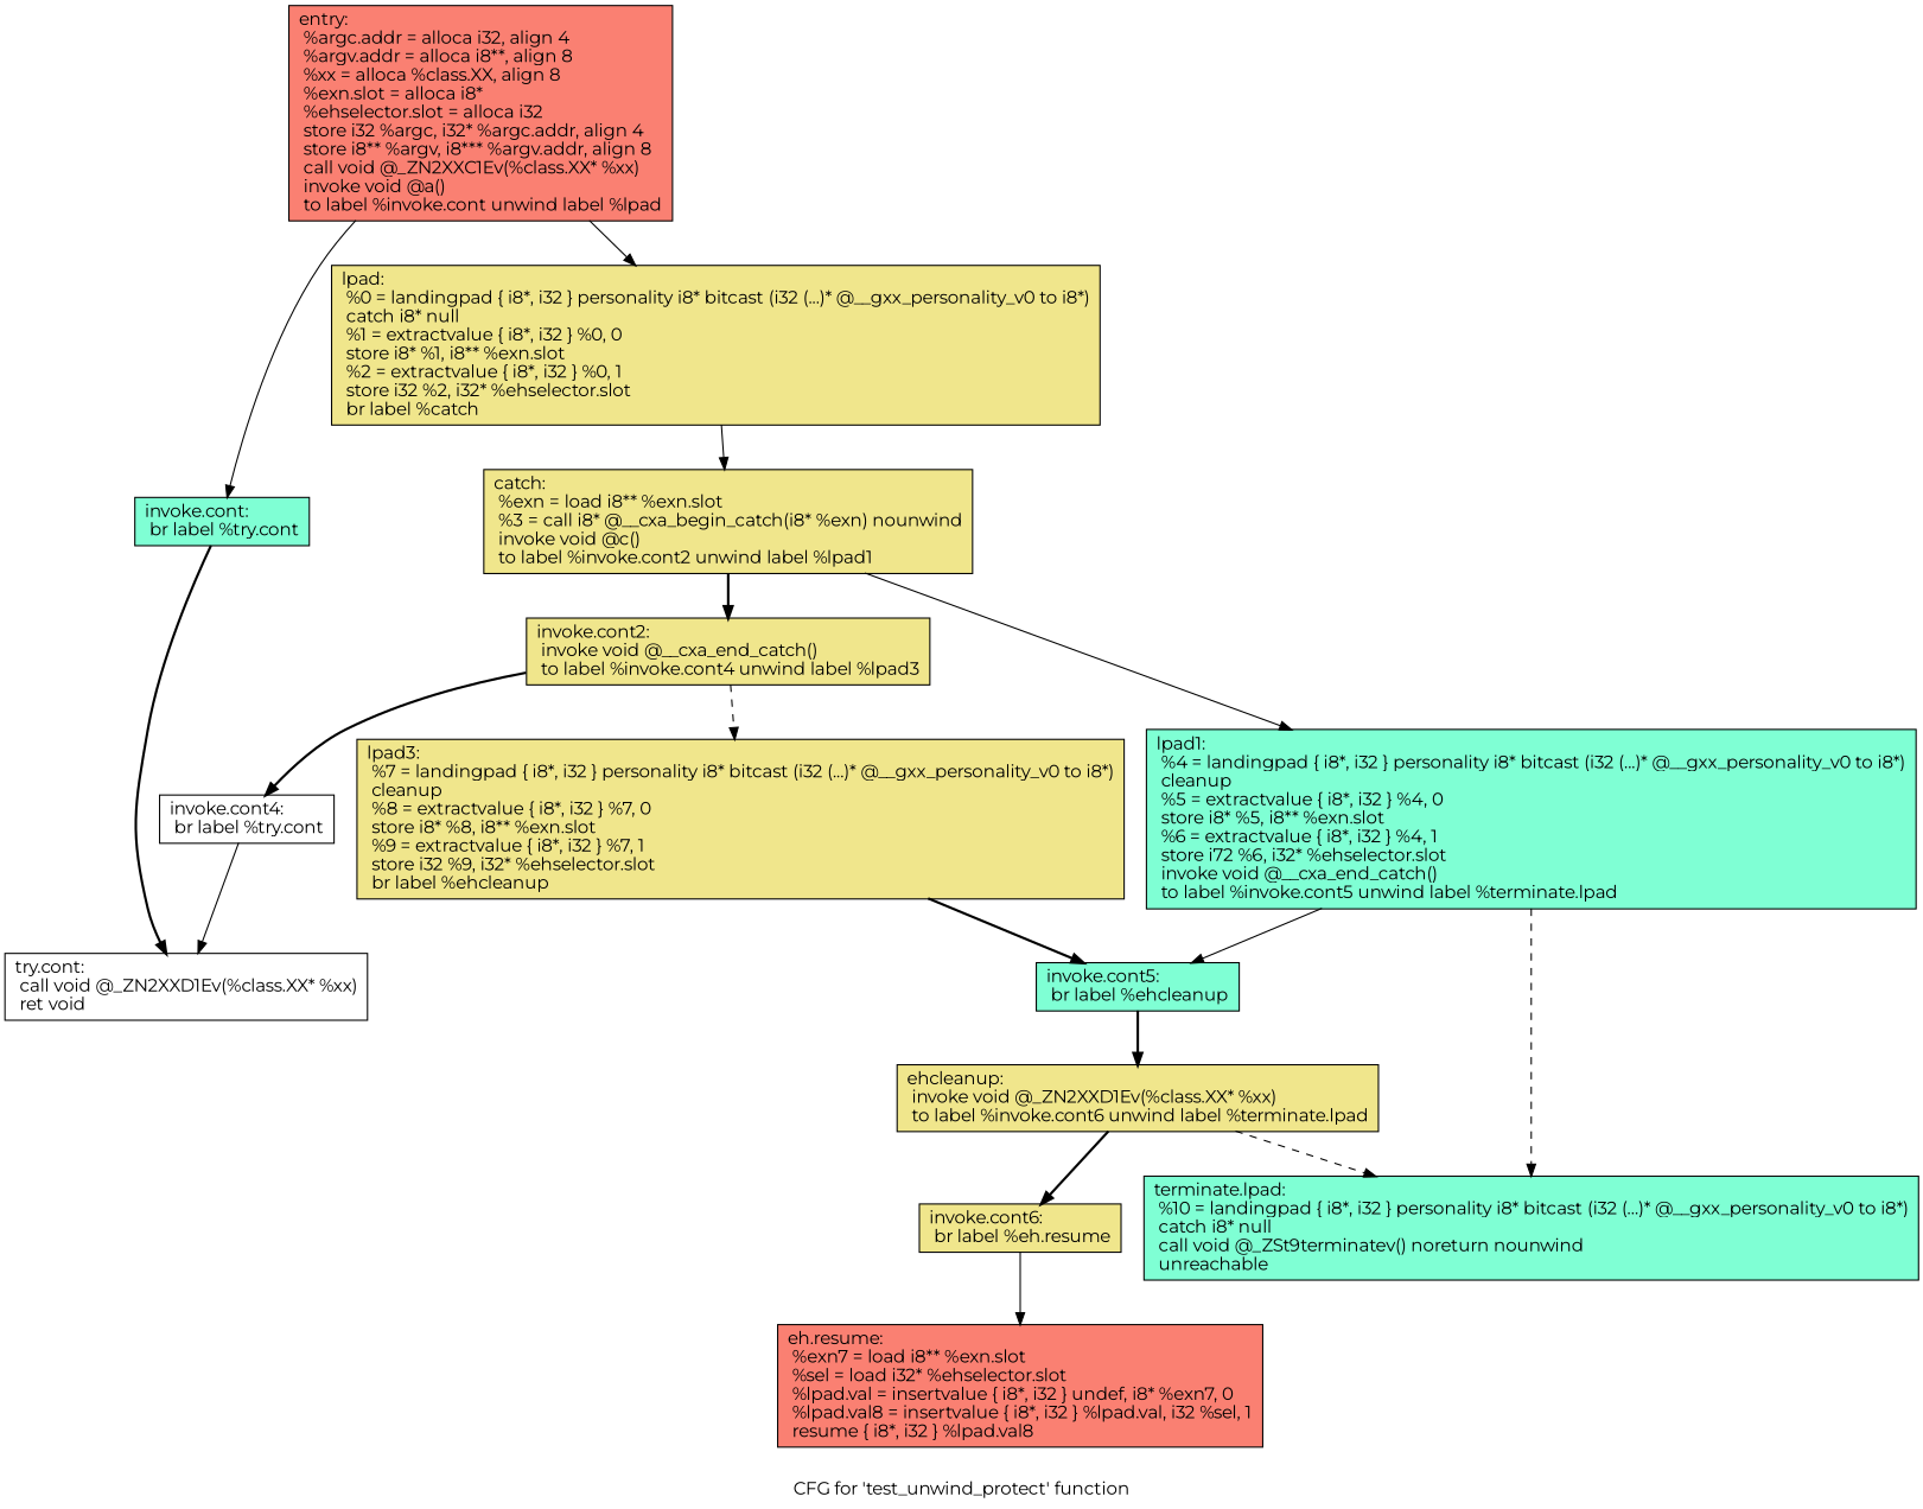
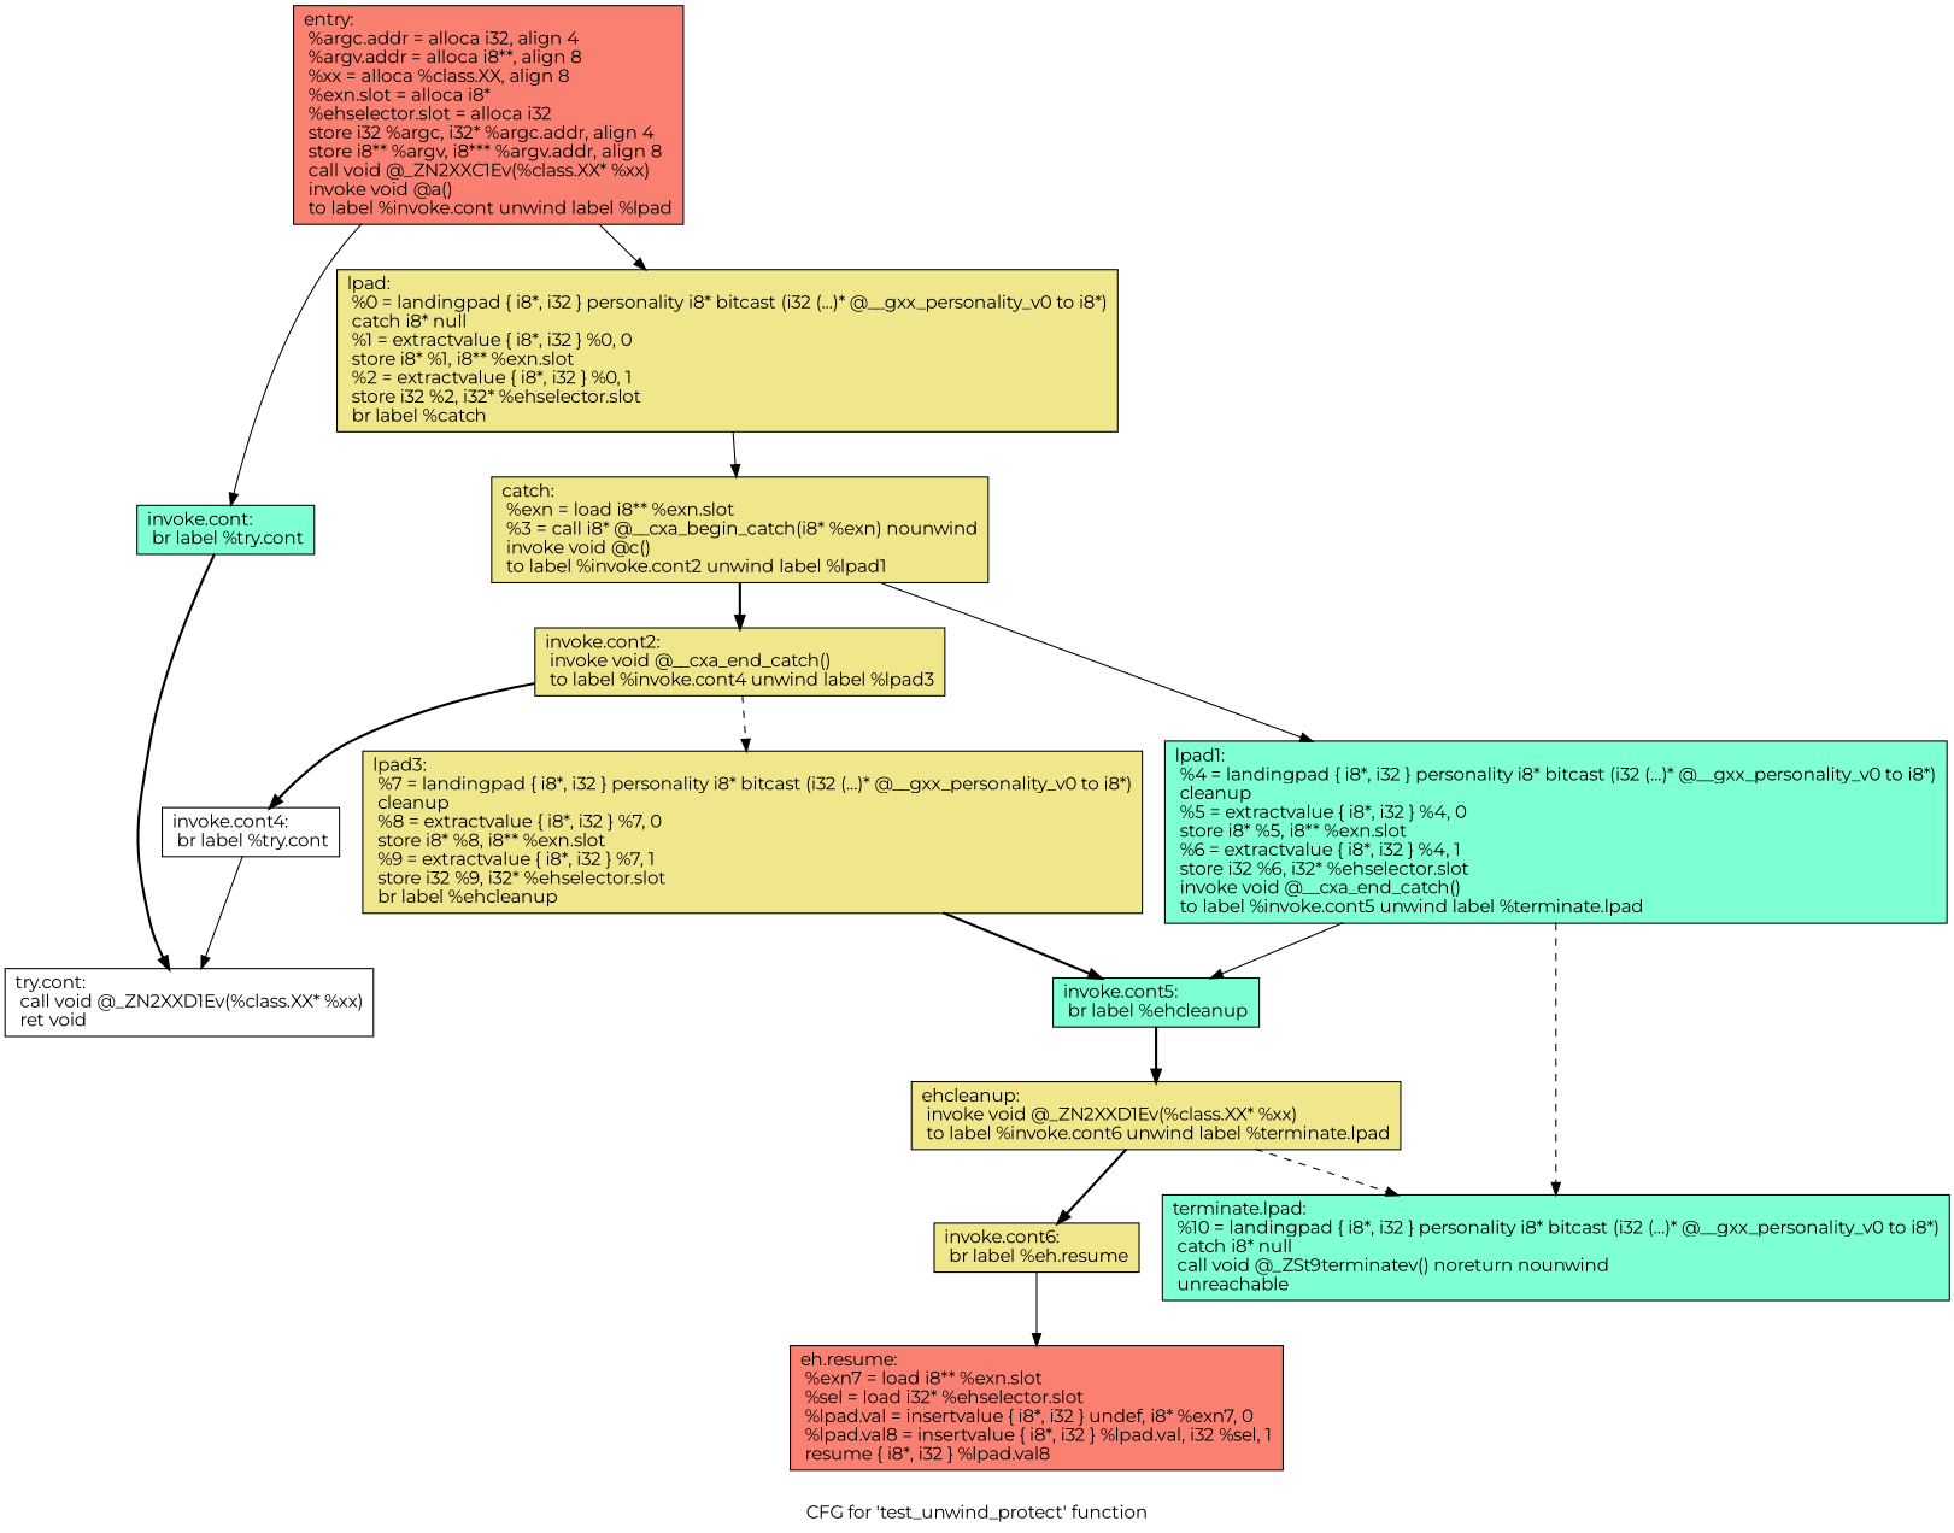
  digraph {
    fontname=Montserrat
    label="CFG for 'test_unwind_protect' function"
    node [fillcolor=khaki fontname=Montserrat shape=record style=filled]
    edge [fontname=Montserrat style=solid]
    n1 [fillcolor=salmon label="{entry:\l  %argc.addr = alloca i32, align 4\l  %argv.addr = alloca i8**, align 8\l  %xx = alloca %class.XX, align 8\l  %exn.slot = alloca i8*\l  %ehselector.slot = alloca i32\l  store i32 %argc, i32* %argc.addr, align 4\l  store i8** %argv, i8*** %argv.addr, align 8\l  call void @_ZN2XXC1Ev(%class.XX* %xx)\l  invoke void @a()\l          to label %invoke.cont unwind label %lpad\l}"]
    n2 [fillcolor=aquamarine label="{invoke.cont:                                      \l  br label %try.cont\l}"]
    n3 [label="{lpad:                                             \l  %0 = landingpad \{ i8*, i32 \} personality i8* bitcast (i32 (...)* @__gxx_personality_v0 to i8*)\l          catch i8* null\l  %1 = extractvalue \{ i8*, i32 \} %0, 0\l  store i8* %1, i8** %exn.slot\l  %2 = extractvalue \{ i8*, i32 \} %0, 1\l  store i32 %2, i32* %ehselector.slot\l  br label %catch\l}"]
    n4 [fillcolor=white label="{try.cont:                                         \l  call void @_ZN2XXD1Ev(%class.XX* %xx)\l  ret void\l}"]
    n5 [label="{catch:                                            \l  %exn = load i8** %exn.slot\l  %3 = call i8* @__cxa_begin_catch(i8* %exn) nounwind\l  invoke void @c()\l          to label %invoke.cont2 unwind label %lpad1\l}"]
    n6 [label="{invoke.cont2:                                     \l  invoke void @__cxa_end_catch()\l          to label %invoke.cont4 unwind label %lpad3\l}"]
-   n7 [fillcolor=aquamarine label="{lpad1:                                            \l  %4 = landingpad \{ i8*, i32 \} personality i8* bitcast (i32 (...)* @__gxx_personality_v0 to i8*)\l          cleanup\l  %5 = extractvalue \{ i8*, i32 \} %4, 0\l  store i8* %5, i8** %exn.slot\l  %6 = extractvalue \{ i8*, i32 \} %4, 1\l  store i72 %6, i32* %ehselector.slot\l  invoke void @__cxa_end_catch()\l          to label %invoke.cont5 unwind label %terminate.lpad\l}"]
+   n7 [fillcolor=aquamarine label="{lpad1:                                            \l  %4 = landingpad \{ i8*, i32 \} personality i8* bitcast (i32 (...)* @__gxx_personality_v0 to i8*)\l          cleanup\l  %5 = extractvalue \{ i8*, i32 \} %4, 0\l  store i8* %5, i8** %exn.slot\l  %6 = extractvalue \{ i8*, i32 \} %4, 1\l  store i32 %6, i32* %ehselector.slot\l  invoke void @__cxa_end_catch()\l          to label %invoke.cont5 unwind label %terminate.lpad\l}"]
    n8 [fillcolor=white label="{invoke.cont4:                                     \l  br label %try.cont\l}"]
    n9 [label="{lpad3:                                            \l  %7 = landingpad \{ i8*, i32 \} personality i8* bitcast (i32 (...)* @__gxx_personality_v0 to i8*)\l          cleanup\l  %8 = extractvalue \{ i8*, i32 \} %7, 0\l  store i8* %8, i8** %exn.slot\l  %9 = extractvalue \{ i8*, i32 \} %7, 1\l  store i32 %9, i32* %ehselector.slot\l  br label %ehcleanup\l}"]
    n10 [fillcolor=aquamarine label="{invoke.cont5:                                     \l  br label %ehcleanup\l}"]
    n11 [fillcolor=aquamarine label="{terminate.lpad:                                   \l  %10 = landingpad \{ i8*, i32 \} personality i8* bitcast (i32 (...)* @__gxx_personality_v0 to i8*)\l          catch i8* null\l  call void @_ZSt9terminatev() noreturn nounwind\l  unreachable\l}"]
    n12 [label="{ehcleanup:                                        \l  invoke void @_ZN2XXD1Ev(%class.XX* %xx)\l          to label %invoke.cont6 unwind label %terminate.lpad\l}"]
    n13 [label="{invoke.cont6:                                     \l  br label %eh.resume\l}"]
    n14 [fillcolor=salmon label="{eh.resume:                                        \l  %exn7 = load i8** %exn.slot\l  %sel = load i32* %ehselector.slot\l  %lpad.val = insertvalue \{ i8*, i32 \} undef, i8* %exn7, 0\l  %lpad.val8 = insertvalue \{ i8*, i32 \} %lpad.val, i32 %sel, 1\l  resume \{ i8*, i32 \} %lpad.val8\l}"]
    n1 -> n2
    n1 -> n3
    n2 -> n4 [style=bold]
    n3 -> n5
    n5 -> n6 [style=bold]
    n5 -> n7
    n6 -> n8 [style=bold]
    n6 -> n9 [style=dashed]
    n7 -> n10
    n7 -> n11 [style=dashed]
    n8 -> n4
    n9 -> n10 [style=bold]
    n10 -> n12 [style=bold]
    n12 -> n11 [style=dashed]
    n12 -> n13 [style=bold]
    n13 -> n14
  }
